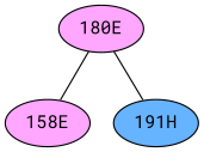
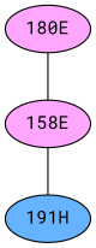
  graph {
    fontname="Roboto Mono"
    node [fillcolor="#FFA6FF" fontname="Roboto Mono" style=radial]
    edge [fontname="Roboto Mono" penwidth=1]
    n1 [label="180E"]
    "158E"
    "191H" [fillcolor="#66B3FF"]
    n1 -- "158E"
-   n1 -- "191H"
+   "158E" -- "191H"
  }
